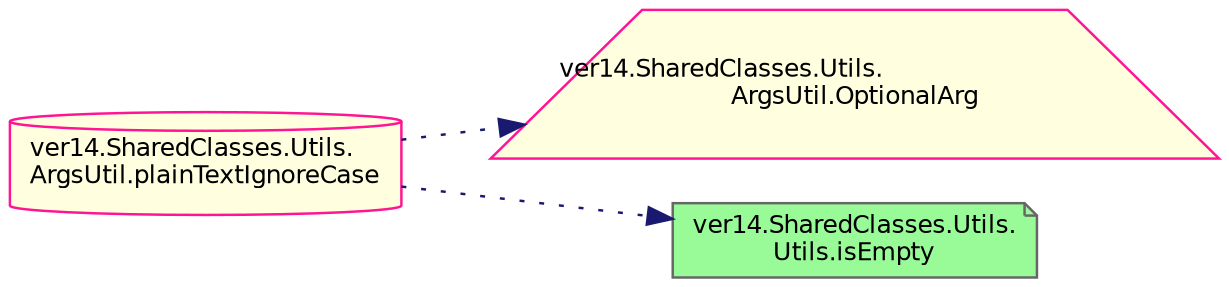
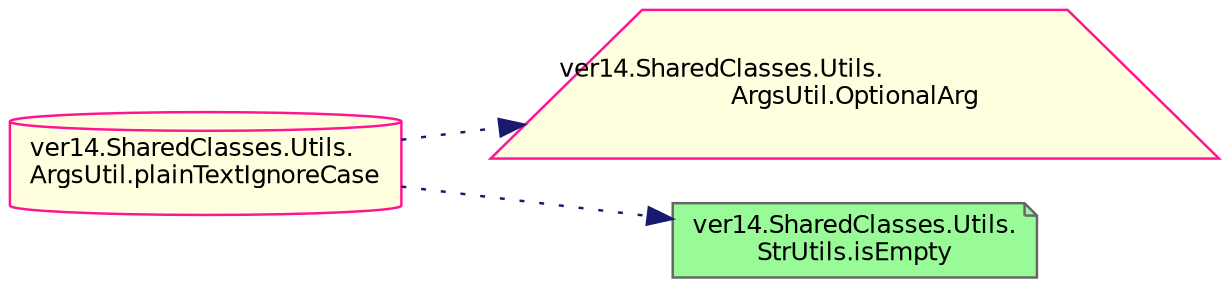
  digraph {
    rankdir=LR
    node [color=deeppink fillcolor=lightyellow fontname=Helvetica fontsize=10 style=filled]
    edge [color=midnightblue fontname=Helvetica fontsize=10 labelfontname=Helvetica labelfontsize=10 style=dotted]
    n1 [fontcolor=black height=0.2 label="ver14.SharedClasses.Utils.\lArgsUtil.plainTextIgnoreCase" shape=cylinder width=0.4]
    n2 [height=0.2 label="ver14.SharedClasses.Utils.\lArgsUtil.OptionalArg" shape=trapezium width=0.4]
-   n3 [color=gray40 fillcolor=palegreen height=0.2 label="ver14.SharedClasses.Utils.\lUtils.isEmpty" shape=note width=0.4]
+   n3 [color=gray40 fillcolor=palegreen height=0.2 label="ver14.SharedClasses.Utils.\lStrUtils.isEmpty" shape=note width=0.4]
    n1 -> n2
    n1 -> n3
  }
